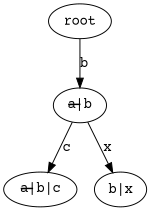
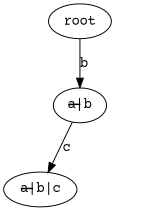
  digraph {
    fontname="Courier Prime"
    node [fontname="Courier Prime"]
    edge [fontname="Courier Prime"]
    n1 [label=<<s>a|</s>b>]
    root
    n3 [label=<<s>a|</s>b|c>]
-   n4 [label="b|x"]
    n1 -> n3 [label=c]
-   n1 -> n4 [label=x]
    root -> n1 [label=b]
  }
